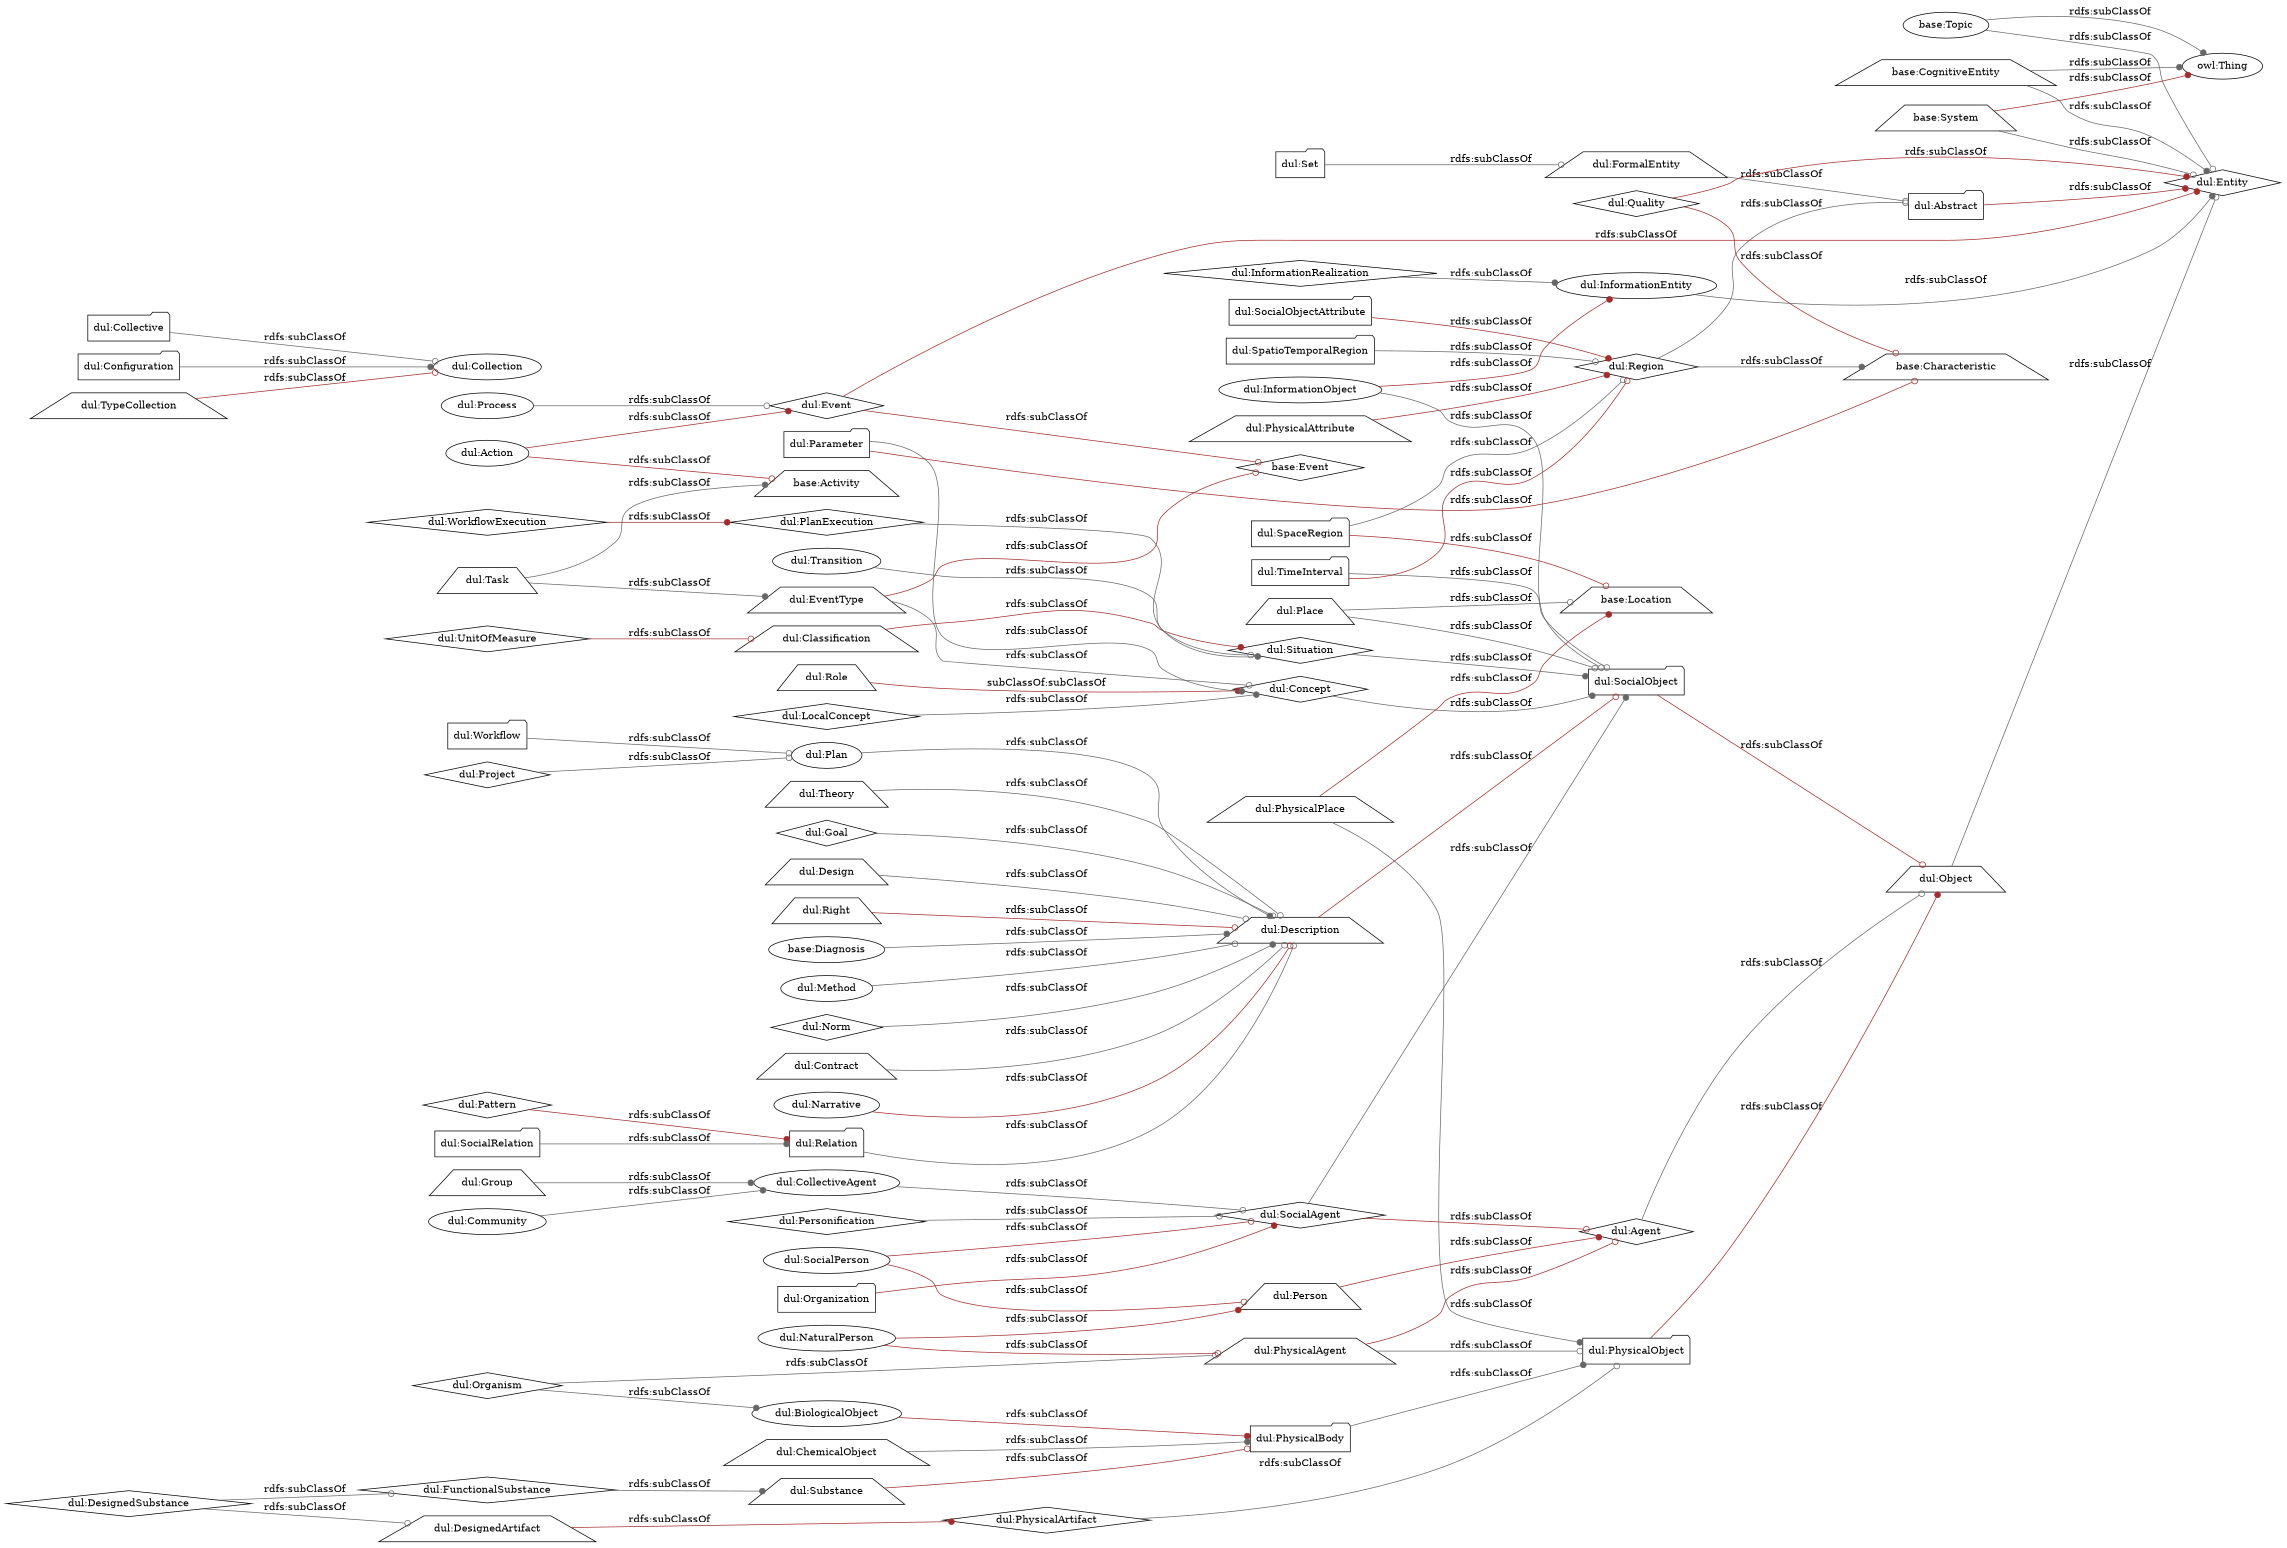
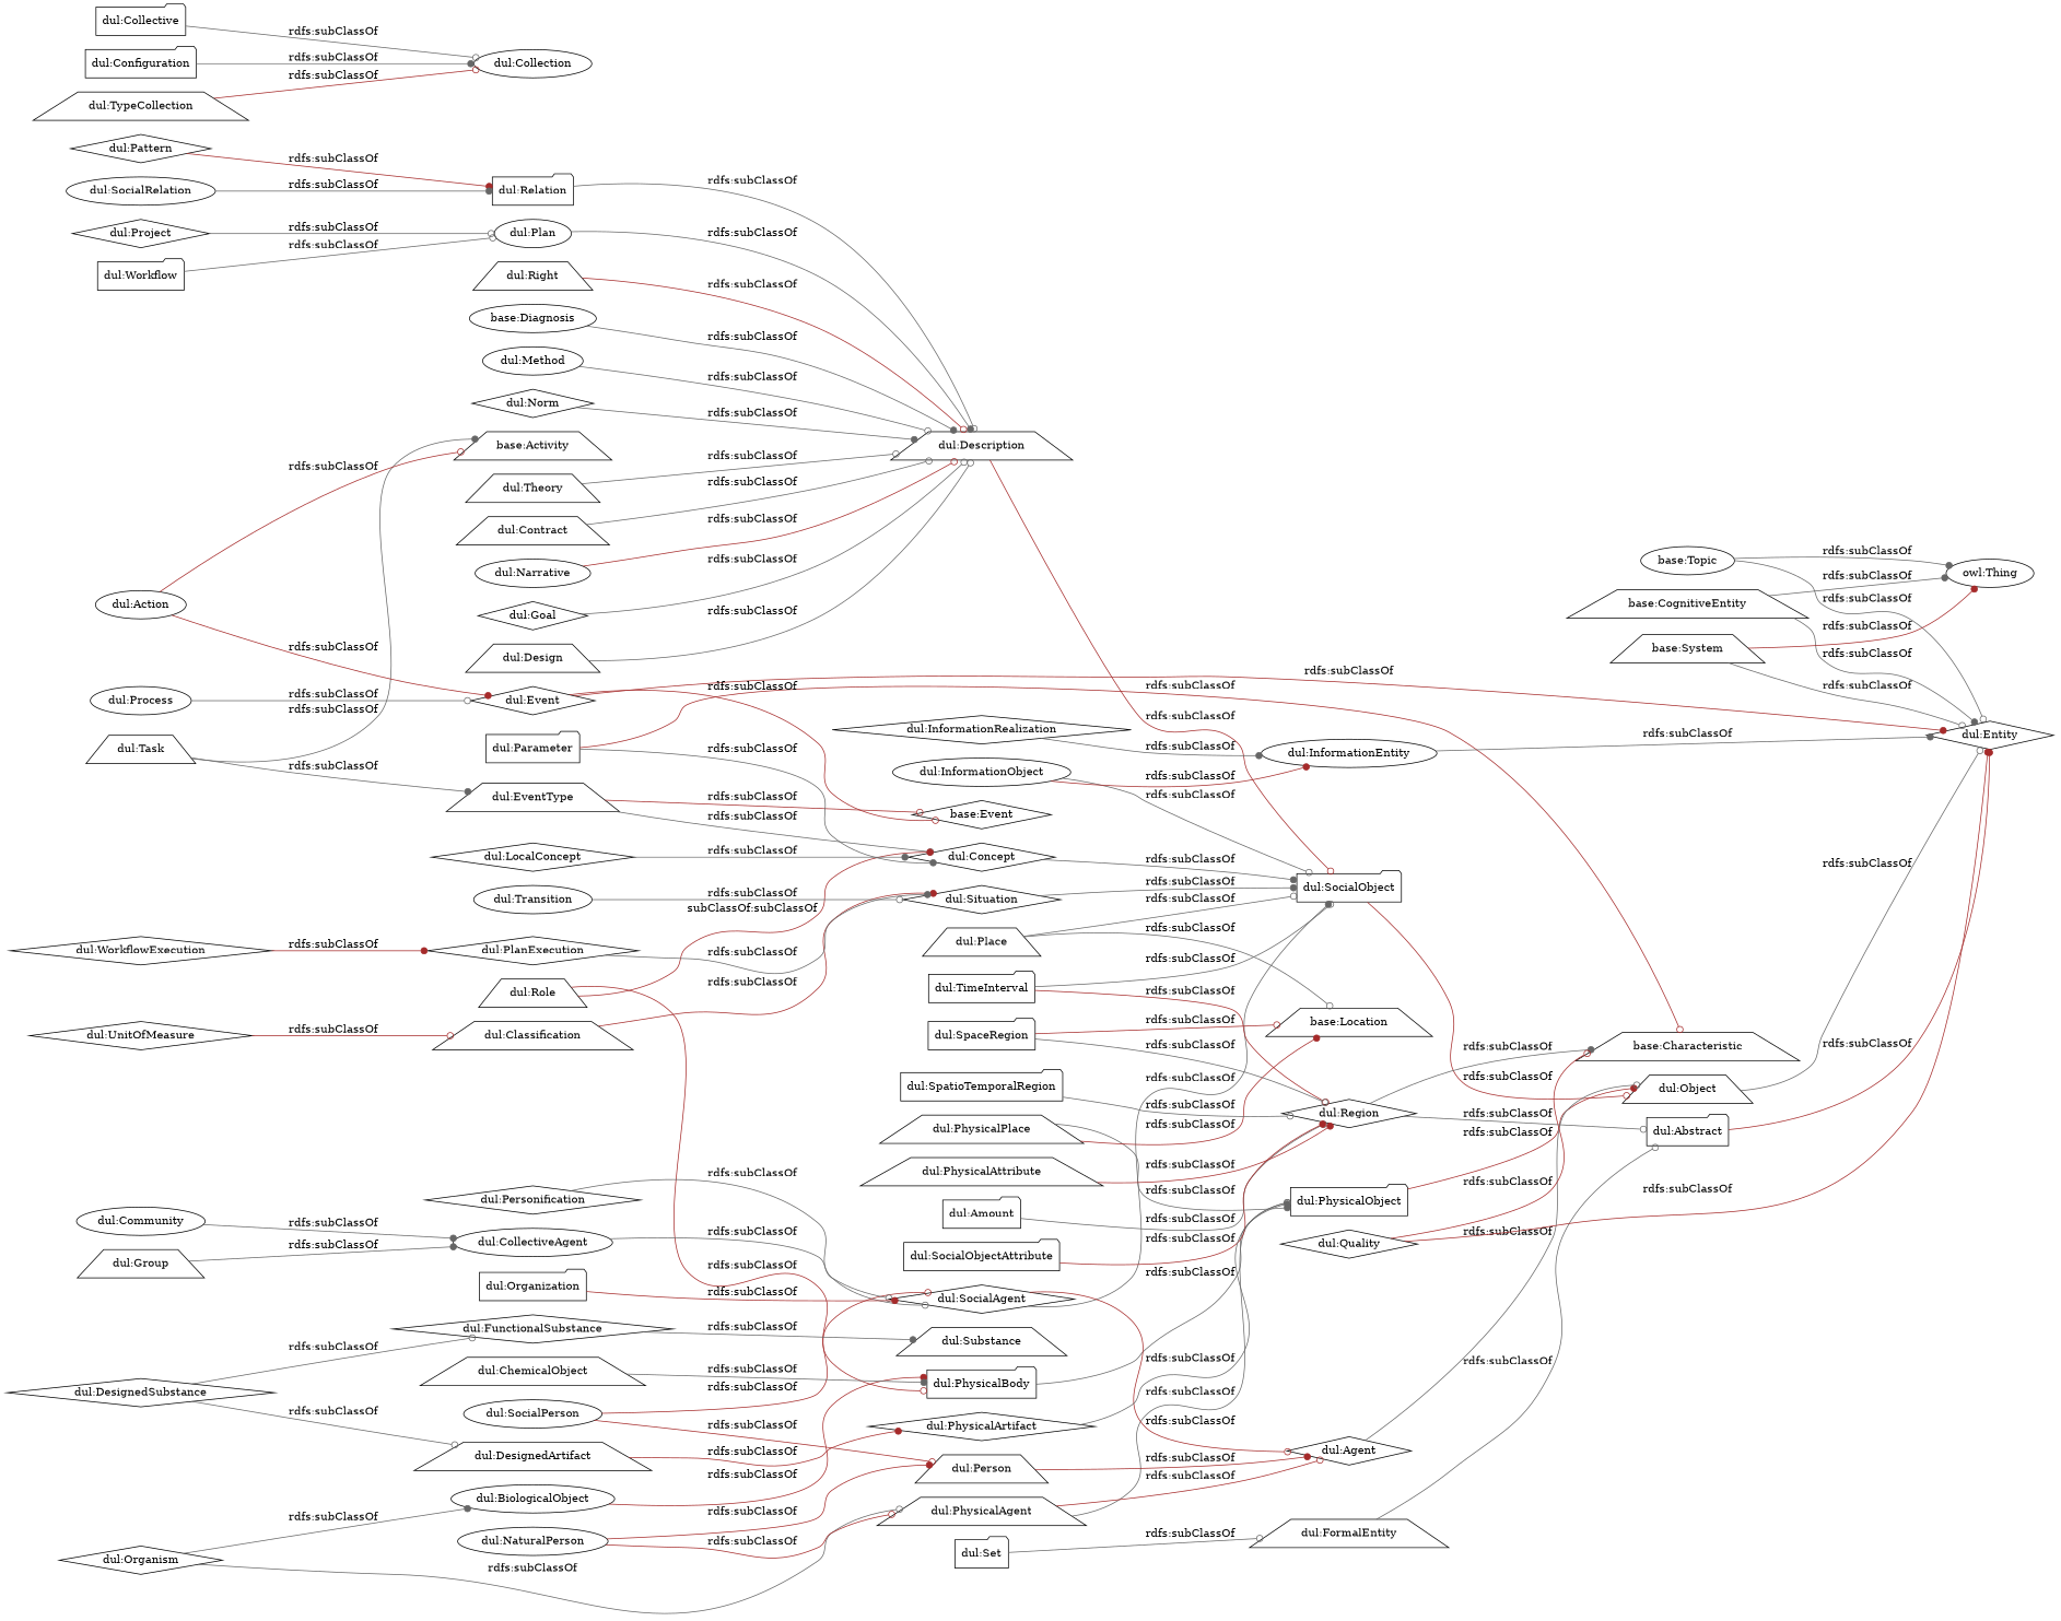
  digraph {
    rankdir=LR
    node [color=black shape=trapezium]
    edge [arrowhead=odot color=gray40]
    "base:Topic" [shape=ellipse]
    "dul:Entity" [shape=diamond]
    "owl:Thing" [shape=ellipse]
    "base:CognitiveEntity"
    "base:Event" [shape=diamond]
    "base:System"
    "dul:Goal" [shape=diamond]
    "dul:Description"
    "dul:SocialObject" [shape=folder]
    "dul:Abstract" [shape=folder]
    "dul:FormalEntity"
    "dul:EventType"
    "dul:Concept" [shape=diamond]
    "dul:PhysicalBody" [shape=folder]
    "dul:PhysicalObject" [shape=folder]
    "dul:Object"
    "dul:PhysicalAgent"
    "dul:Agent" [shape=diamond]
    "dul:Relation" [shape=folder]
    "dul:Role"
    "dul:Organism" [shape=diamond]
    "dul:BiologicalObject" [shape=ellipse]
    "dul:Personification" [shape=diamond]
    "dul:SocialAgent" [shape=diamond]
    "dul:Situation" [shape=diamond]
    "dul:UnitOfMeasure" [shape=diamond]
    "dul:Classification"
    "dul:Parameter" [shape=folder]
    "base:Characteristic"
    "dul:SocialPerson" [shape=ellipse]
    "dul:Person"
    "dul:Transition" [shape=ellipse]
    "dul:Collective" [shape=folder]
    "dul:Collection" [shape=ellipse]
    "dul:CollectiveAgent" [shape=ellipse]
+   "dul:Amount" [shape=folder]
    "dul:Region" [shape=diamond]
    "dul:Plan" [shape=ellipse]
    "dul:Design"
    "dul:Process" [shape=ellipse]
    "dul:Event" [shape=diamond]
    "dul:SocialObjectAttribute" [shape=folder]
    "dul:Right"
    "dul:Task"
    "base:Activity"
    "dul:DesignedSubstance" [shape=diamond]
    "dul:FunctionalSubstance" [shape=diamond]
    "dul:DesignedArtifact"
    "dul:Substance"
    "dul:PhysicalArtifact" [shape=diamond]
    "dul:Place"
    "base:Location"
    "dul:Quality" [shape=diamond]
    "dul:Action" [shape=ellipse]
    "dul:Configuration" [shape=folder]
    "dul:Project" [shape=diamond]
    "dul:PlanExecution" [shape=diamond]
    "dul:Pattern" [shape=diamond]
    n59 [label="base:Diagnosis" shape=ellipse]
    "dul:WorkflowExecution" [shape=diamond]
    "dul:Group"
    "dul:Community" [shape=ellipse]
    "dul:PhysicalPlace"
    "dul:Method" [shape=ellipse]
-   "dul:SocialRelation" [shape=folder]
+   "dul:SocialRelation" [shape=ellipse]
    "dul:TimeInterval" [shape=folder]
    "dul:TypeCollection"
    "dul:SpaceRegion" [shape=folder]
    "dul:SpatioTemporalRegion" [shape=folder]
    "dul:Norm" [shape=diamond]
    "dul:InformationRealization" [shape=diamond]
    "dul:InformationEntity" [shape=ellipse]
    "dul:Theory"
    "dul:PhysicalAttribute"
    "dul:NaturalPerson" [shape=ellipse]
    "dul:Workflow" [shape=folder]
    "dul:InformationObject" [shape=ellipse]
    "dul:ChemicalObject"
    "dul:Contract"
    "dul:Narrative" [shape=ellipse]
    "dul:Organization" [shape=folder]
    "dul:Set" [shape=folder]
    "dul:LocalConcept" [shape=diamond]
    "base:Topic" -> "dul:Entity" [label="rdfs:subClassOf"]
    "base:Topic" -> "owl:Thing" [arrowhead=dot label="rdfs:subClassOf"]
    "base:CognitiveEntity" -> "dul:Entity" [arrowhead=dot label="rdfs:subClassOf"]
    "base:CognitiveEntity" -> "owl:Thing" [arrowhead=dot label="rdfs:subClassOf"]
    "base:System" -> "dul:Entity" [label="rdfs:subClassOf"]
    "base:System" -> "owl:Thing" [arrowhead=dot color=brown label="rdfs:subClassOf"]
    "dul:Goal" -> "dul:Description" [label="rdfs:subClassOf"]
    "dul:Description" -> "dul:SocialObject" [color=brown label="rdfs:subClassOf"]
    "dul:SocialObject" -> "dul:Object" [color=brown label="rdfs:subClassOf"]
    "dul:Abstract" -> "dul:Entity" [arrowhead=dot color=brown label="rdfs:subClassOf"]
    "dul:FormalEntity" -> "dul:Abstract" [label="rdfs:subClassOf"]
    "dul:EventType" -> "base:Event" [color=brown label="rdfs:subClassOf"]
    "dul:EventType" -> "dul:Concept" [label="rdfs:subClassOf"]
    "dul:Concept" -> "dul:SocialObject" [arrowhead=dot label="rdfs:subClassOf"]
    "dul:PhysicalBody" -> "dul:PhysicalObject" [arrowhead=dot label="rdfs:subClassOf"]
    "dul:PhysicalObject" -> "dul:Object" [arrowhead=dot color=brown label="rdfs:subClassOf"]
    "dul:Object" -> "dul:Entity" [label="rdfs:subClassOf"]
    "dul:PhysicalAgent" -> "dul:PhysicalObject" [label="rdfs:subClassOf"]
    "dul:PhysicalAgent" -> "dul:Agent" [color=brown label="rdfs:subClassOf"]
    "dul:Agent" -> "dul:Object" [label="rdfs:subClassOf"]
    "dul:Relation" -> "dul:Description" [label="rdfs:subClassOf"]
    "dul:Role" -> "dul:Concept" [arrowhead=dot color=brown label="subClassOf:subClassOf"]
    "dul:Organism" -> "dul:PhysicalAgent" [label="rdfs:subClassOf"]
    "dul:Organism" -> "dul:BiologicalObject" [arrowhead=dot label="rdfs:subClassOf"]
    "dul:BiologicalObject" -> "dul:PhysicalBody" [arrowhead=dot color=brown label="rdfs:subClassOf"]
    "dul:Personification" -> "dul:SocialAgent" [label="rdfs:subClassOf"]
    "dul:SocialAgent" -> "dul:SocialObject" [arrowhead=dot label="rdfs:subClassOf"]
    "dul:SocialAgent" -> "dul:Agent" [color=brown label="rdfs:subClassOf"]
    "dul:Situation" -> "dul:SocialObject" [arrowhead=dot label="rdfs:subClassOf"]
    "dul:UnitOfMeasure" -> "dul:Classification" [color=brown label="rdfs:subClassOf"]
    "dul:Classification" -> "dul:Situation" [arrowhead=dot color=brown label="rdfs:subClassOf"]
    "dul:Parameter" -> "dul:Concept" [arrowhead=dot label="rdfs:subClassOf"]
    "dul:Parameter" -> "base:Characteristic" [color=brown label="rdfs:subClassOf"]
    "dul:SocialPerson" -> "dul:SocialAgent" [color=brown label="rdfs:subClassOf"]
    "dul:SocialPerson" -> "dul:Person" [color=brown label="rdfs:subClassOf"]
    "dul:Person" -> "dul:Agent" [arrowhead=dot color=brown label="rdfs:subClassOf"]
    "dul:Transition" -> "dul:Situation" [label="rdfs:subClassOf"]
    "dul:Collective" -> "dul:Collection" [label="rdfs:subClassOf"]
    "dul:CollectiveAgent" -> "dul:SocialAgent" [label="rdfs:subClassOf"]
+   "dul:Amount" -> "dul:Region" [label="rdfs:subClassOf"]
    "dul:Region" -> "dul:Abstract" [label="rdfs:subClassOf"]
    "dul:Region" -> "base:Characteristic" [arrowhead=dot label="rdfs:subClassOf"]
    "dul:Plan" -> "dul:Description" [arrowhead=dot label="rdfs:subClassOf"]
    "dul:Design" -> "dul:Description" [label="rdfs:subClassOf"]
    "dul:Process" -> "dul:Event" [label="rdfs:subClassOf"]
    "dul:Event" -> "dul:Entity" [arrowhead=dot color=brown label="rdfs:subClassOf"]
    "dul:Event" -> "base:Event" [color=brown label="rdfs:subClassOf"]
    "dul:SocialObjectAttribute" -> "dul:Region" [arrowhead=dot color=brown label="rdfs:subClassOf"]
    "dul:Right" -> "dul:Description" [color=brown label="rdfs:subClassOf"]
    "dul:Task" -> "dul:EventType" [arrowhead=dot label="rdfs:subClassOf"]
    "dul:Task" -> "base:Activity" [arrowhead=dot label="rdfs:subClassOf"]
    "dul:DesignedSubstance" -> "dul:FunctionalSubstance" [label="rdfs:subClassOf"]
    "dul:DesignedSubstance" -> "dul:DesignedArtifact" [label="rdfs:subClassOf"]
    "dul:FunctionalSubstance" -> "dul:Substance" [arrowhead=dot label="rdfs:subClassOf"]
    "dul:DesignedArtifact" -> "dul:PhysicalArtifact" [arrowhead=dot color=brown label="rdfs:subClassOf"]
-   "dul:Substance" -> "dul:PhysicalBody" [color=brown label="rdfs:subClassOf"]
+   "dul:Role" -> "dul:PhysicalBody" [color=brown label="rdfs:subClassOf"]
    "dul:PhysicalArtifact" -> "dul:PhysicalObject" [label="rdfs:subClassOf"]
    "dul:Place" -> "dul:SocialObject" [label="rdfs:subClassOf"]
    "dul:Place" -> "base:Location" [label="rdfs:subClassOf"]
    "dul:Quality" -> "dul:Entity" [arrowhead=dot color=brown label="rdfs:subClassOf"]
    "dul:Quality" -> "base:Characteristic" [color=brown label="rdfs:subClassOf"]
    "dul:Action" -> "dul:Event" [arrowhead=dot color=brown label="rdfs:subClassOf"]
    "dul:Action" -> "base:Activity" [color=brown label="rdfs:subClassOf"]
    "dul:Configuration" -> "dul:Collection" [arrowhead=dot label="rdfs:subClassOf"]
    "dul:Project" -> "dul:Plan" [label="rdfs:subClassOf"]
    "dul:PlanExecution" -> "dul:Situation" [arrowhead=dot label="rdfs:subClassOf"]
    "dul:Pattern" -> "dul:Relation" [arrowhead=dot color=brown label="rdfs:subClassOf"]
    n59 -> "dul:Description" [arrowhead=dot label="rdfs:subClassOf"]
    "dul:WorkflowExecution" -> "dul:PlanExecution" [arrowhead=dot color=brown label="rdfs:subClassOf"]
    "dul:Group" -> "dul:CollectiveAgent" [arrowhead=dot label="rdfs:subClassOf"]
    "dul:Community" -> "dul:CollectiveAgent" [arrowhead=dot label="rdfs:subClassOf"]
    "dul:PhysicalPlace" -> "dul:PhysicalObject" [arrowhead=dot label="rdfs:subClassOf"]
    "dul:PhysicalPlace" -> "base:Location" [arrowhead=dot color=brown label="rdfs:subClassOf"]
    "dul:Method" -> "dul:Description" [label="rdfs:subClassOf"]
    "dul:SocialRelation" -> "dul:Relation" [arrowhead=dot label="rdfs:subClassOf"]
    "dul:TimeInterval" -> "dul:SocialObject" [label="rdfs:subClassOf"]
    "dul:TimeInterval" -> "dul:Region" [color=brown label="rdfs:subClassOf"]
    "dul:TypeCollection" -> "dul:Collection" [color=brown label="rdfs:subClassOf"]
    "dul:SpaceRegion" -> "dul:Region" [label="rdfs:subClassOf"]
    "dul:SpaceRegion" -> "base:Location" [color=brown label="rdfs:subClassOf"]
    "dul:SpatioTemporalRegion" -> "dul:Region" [label="rdfs:subClassOf"]
    "dul:Norm" -> "dul:Description" [arrowhead=dot label="rdfs:subClassOf"]
    "dul:InformationRealization" -> "dul:InformationEntity" [arrowhead=dot label="rdfs:subClassOf"]
    "dul:InformationEntity" -> "dul:Entity" [arrowhead=dot label="rdfs:subClassOf"]
    "dul:Theory" -> "dul:Description" [label="rdfs:subClassOf"]
    "dul:PhysicalAttribute" -> "dul:Region" [arrowhead=dot color=brown label="rdfs:subClassOf"]
    "dul:NaturalPerson" -> "dul:PhysicalAgent" [color=brown label="rdfs:subClassOf"]
    "dul:NaturalPerson" -> "dul:Person" [arrowhead=dot color=brown label="rdfs:subClassOf"]
    "dul:Workflow" -> "dul:Plan" [label="rdfs:subClassOf"]
    "dul:InformationObject" -> "dul:SocialObject" [label="rdfs:subClassOf"]
    "dul:InformationObject" -> "dul:InformationEntity" [arrowhead=dot color=brown label="rdfs:subClassOf"]
    "dul:ChemicalObject" -> "dul:PhysicalBody" [arrowhead=dot label="rdfs:subClassOf"]
    "dul:Contract" -> "dul:Description" [label="rdfs:subClassOf"]
    "dul:Narrative" -> "dul:Description" [color=brown label="rdfs:subClassOf"]
    "dul:Organization" -> "dul:SocialAgent" [arrowhead=dot color=brown label="rdfs:subClassOf"]
    "dul:Set" -> "dul:FormalEntity" [label="rdfs:subClassOf"]
    "dul:LocalConcept" -> "dul:Concept" [arrowhead=dot label="rdfs:subClassOf"]
  }
